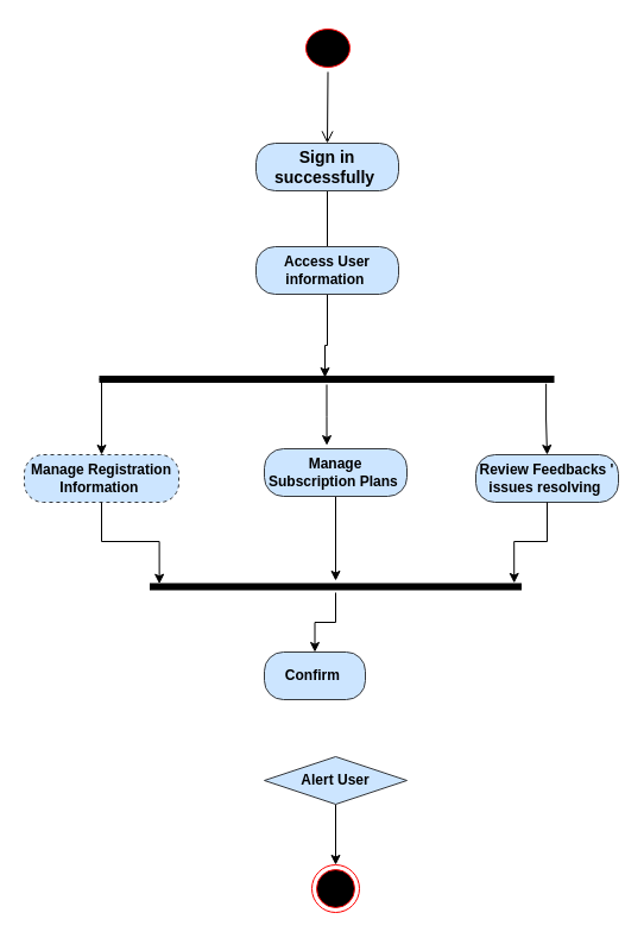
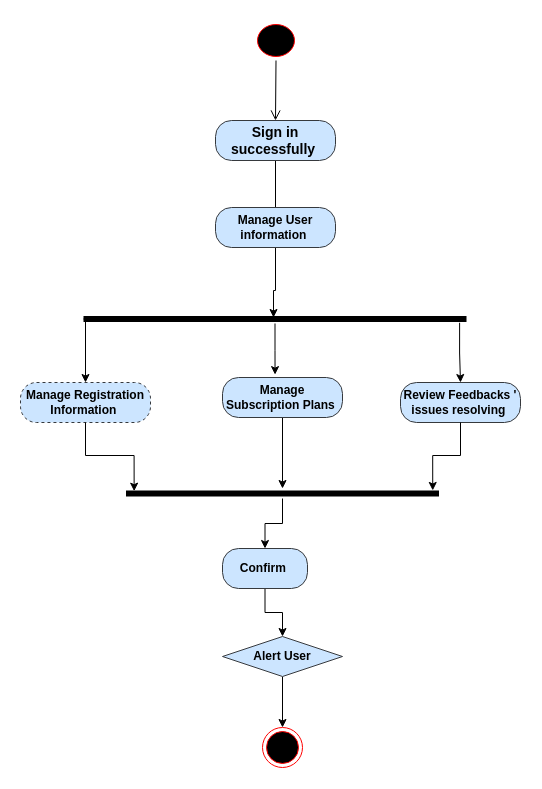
  <mxCell id="0" />
  <mxCell id="1" parent="0" />
  <mxCell id="2" value="" style="ellipse;html=1;shape=startState;fillColor=#000000;strokeColor=#ff0000;" parent="1" vertex="1"><mxGeometry x="253" y="20" width="45" height="40" as="geometry" /></mxCell>
  <mxCell id="3" value="" style="edgeStyle=orthogonalEdgeStyle;html=1;verticalAlign=bottom;endArrow=open;endSize=8;strokeColor=#000000;exitX=0.5;exitY=1;exitDx=0;exitDy=0;" parent="1" source="2" edge="1"><mxGeometry relative="1" as="geometry"><mxPoint x="275" y="120" as="targetPoint" /><mxPoint x="275.5" y="60" as="sourcePoint" /></mxGeometry></mxCell>
  <mxCell id="4" value="" style="edgeStyle=orthogonalEdgeStyle;rounded=0;orthogonalLoop=1;jettySize=auto;html=1;endArrow=none;" edge="1" parent="1" source="5" target="7"><mxGeometry relative="1" as="geometry" /></mxCell>
  <mxCell id="5" value="&lt;b&gt;&lt;font style=&quot;font-size: 14px&quot;&gt;Sign in successfully&amp;nbsp;&lt;/font&gt;&lt;/b&gt;" style="rounded=1;whiteSpace=wrap;html=1;arcSize=40;fillColor=#cce5ff;strokeColor=#36393d;" parent="1" vertex="1"><mxGeometry x="215" y="120" width="120" height="40" as="geometry" /></mxCell>
  <mxCell id="6" value="" style="edgeStyle=orthogonalEdgeStyle;rounded=0;orthogonalLoop=1;jettySize=auto;html=1;" edge="1" parent="1" source="7"><mxGeometry relative="1" as="geometry"><mxPoint x="273" y="317" as="targetPoint" /><Array as="points"><mxPoint x="275" y="290" /><mxPoint x="273" y="290" /></Array></mxGeometry></mxCell>
- <mxCell id="7" value="&lt;b&gt;Access User information&amp;nbsp;&lt;/b&gt;" style="rounded=1;whiteSpace=wrap;html=1;arcSize=40;fillColor=#cce5ff;strokeColor=#36393d;" parent="1" vertex="1"><mxGeometry x="215" y="207" width="120" height="40" as="geometry" /></mxCell>
+ <mxCell id="7" value="&lt;b&gt;Manage User information&amp;nbsp;&lt;/b&gt;" style="rounded=1;whiteSpace=wrap;html=1;arcSize=40;fillColor=#cce5ff;strokeColor=#36393d;" parent="1" vertex="1"><mxGeometry x="215" y="207" width="120" height="40" as="geometry" /></mxCell>
  <mxCell id="8" style="edgeStyle=orthogonalEdgeStyle;rounded=0;orthogonalLoop=1;jettySize=auto;html=1;exitX=0.982;exitY=0.918;exitDx=0;exitDy=0;exitPerimeter=0;" edge="1" parent="1" source="10" target="14"><mxGeometry relative="1" as="geometry"><mxPoint x="457" y="330" as="sourcePoint" /></mxGeometry></mxCell>
  <mxCell id="9" style="edgeStyle=orthogonalEdgeStyle;rounded=0;orthogonalLoop=1;jettySize=auto;html=1;exitX=0;exitY=0.5;exitDx=0;exitDy=0;exitPerimeter=0;" edge="1" parent="1" source="10" target="11"><mxGeometry relative="1" as="geometry"><Array as="points"><mxPoint x="85" y="318" /></Array></mxGeometry></mxCell>
  <mxCell id="10" value="" style="shape=line;html=1;strokeWidth=6;strokeColor=#000000;" parent="1" vertex="1"><mxGeometry x="83" y="314" width="383" height="9" as="geometry" /></mxCell>
  <mxCell id="11" value="&lt;b&gt;Manage Registration Information&amp;nbsp;&lt;/b&gt;" style="rounded=1;whiteSpace=wrap;html=1;arcSize=40;fillColor=#cce5ff;strokeColor=#36393d;dashed=1;" parent="1" vertex="1"><mxGeometry x="20" y="382" width="130" height="40" as="geometry" /></mxCell>
  <mxCell id="12" style="edgeStyle=orthogonalEdgeStyle;rounded=0;orthogonalLoop=1;jettySize=auto;html=1;" edge="1" parent="1" source="13" target="16"><mxGeometry relative="1" as="geometry" /></mxCell>
  <mxCell id="13" value="&lt;b&gt;Manage Subscription Plans&amp;nbsp;&lt;/b&gt;" style="rounded=1;whiteSpace=wrap;html=1;arcSize=40;fillColor=#cce5ff;strokeColor=#36393d;" parent="1" vertex="1"><mxGeometry x="222" y="377" width="120" height="40" as="geometry" /></mxCell>
  <mxCell id="14" value="&lt;b&gt;Review Feedbacks ' issues resolving&amp;nbsp;&lt;/b&gt;" style="rounded=1;whiteSpace=wrap;html=1;arcSize=40;fillColor=#cce5ff;strokeColor=#36393d;" parent="1" vertex="1"><mxGeometry x="400" y="382" width="120" height="40" as="geometry" /></mxCell>
  <mxCell id="15" value="" style="edgeStyle=orthogonalEdgeStyle;rounded=0;orthogonalLoop=1;jettySize=auto;html=1;" edge="1" parent="1" source="16" target="18"><mxGeometry relative="1" as="geometry" /></mxCell>
  <mxCell id="16" value="" style="shape=line;html=1;strokeWidth=6;strokeColor=#000000;fillColor=#000000;" parent="1" vertex="1"><mxGeometry x="125.5" y="488" width="313" height="10" as="geometry" /></mxCell>
+ <mxCell id="17" value="" style="edgeStyle=orthogonalEdgeStyle;rounded=0;orthogonalLoop=1;jettySize=auto;html=1;" edge="1" parent="1" source="18" target="20"><mxGeometry relative="1" as="geometry" /></mxCell>
  <mxCell id="18" value="&lt;b&gt;Confirm&lt;/b&gt;&amp;nbsp;" style="rounded=1;whiteSpace=wrap;html=1;arcSize=40;fillColor=#cce5ff;strokeColor=#36393d;" parent="1" vertex="1"><mxGeometry x="222" y="548" width="85" height="40" as="geometry" /></mxCell>
  <mxCell id="19" value="" style="edgeStyle=orthogonalEdgeStyle;rounded=0;orthogonalLoop=1;jettySize=auto;html=1;" edge="1" parent="1" source="20" target="21"><mxGeometry relative="1" as="geometry" /></mxCell>
  <mxCell id="20" value="&lt;b&gt;Alert User&lt;/b&gt;" style="rhombus;whiteSpace=wrap;html=1;arcSize=40;fillColor=#cce5ff;strokeColor=#36393d;" parent="1" vertex="1"><mxGeometry x="222" y="636" width="120" height="40" as="geometry" /></mxCell>
  <mxCell id="21" value="" style="ellipse;html=1;shape=endState;fillColor=#000000;strokeColor=#ff0000;" parent="1" vertex="1"><mxGeometry x="262" y="727" width="40" height="40" as="geometry" /></mxCell>
  <mxCell id="22" style="edgeStyle=orthogonalEdgeStyle;rounded=0;orthogonalLoop=1;jettySize=auto;html=1;entryX=0.438;entryY=-0.072;entryDx=0;entryDy=0;entryPerimeter=0;" edge="1" parent="1" source="10" target="13"><mxGeometry relative="1" as="geometry" /></mxCell>
  <mxCell id="23" style="edgeStyle=orthogonalEdgeStyle;rounded=0;orthogonalLoop=1;jettySize=auto;html=1;entryX=0.026;entryY=0.268;entryDx=0;entryDy=0;entryPerimeter=0;" edge="1" parent="1" source="11" target="16"><mxGeometry relative="1" as="geometry" /></mxCell>
  <mxCell id="24" style="edgeStyle=orthogonalEdgeStyle;rounded=0;orthogonalLoop=1;jettySize=auto;html=1;entryX=0.98;entryY=0.196;entryDx=0;entryDy=0;entryPerimeter=0;" edge="1" parent="1" source="14" target="16"><mxGeometry relative="1" as="geometry" /></mxCell>
